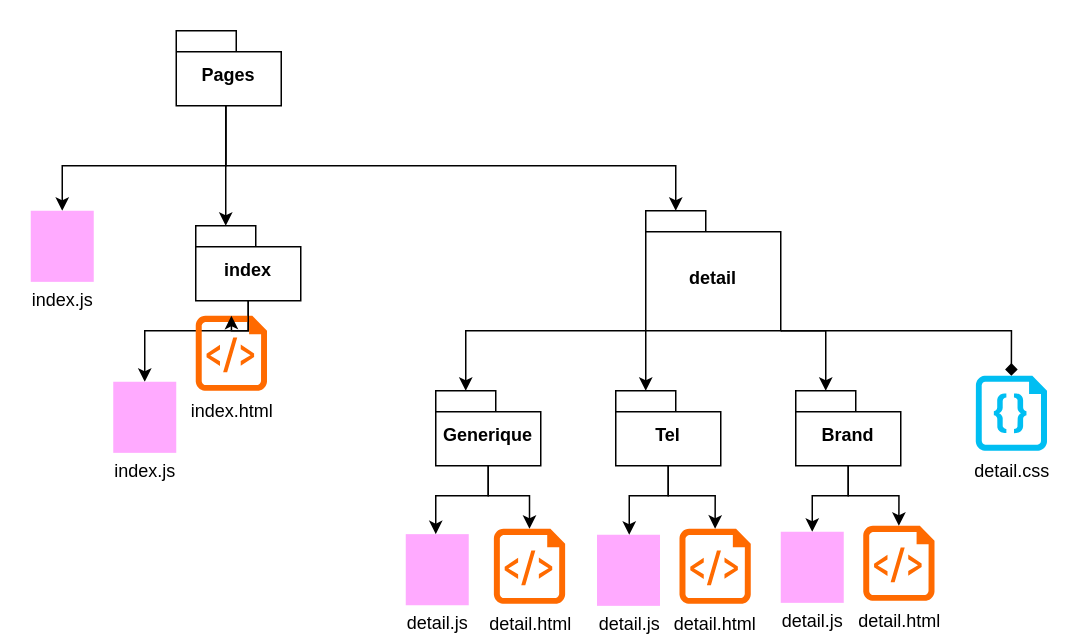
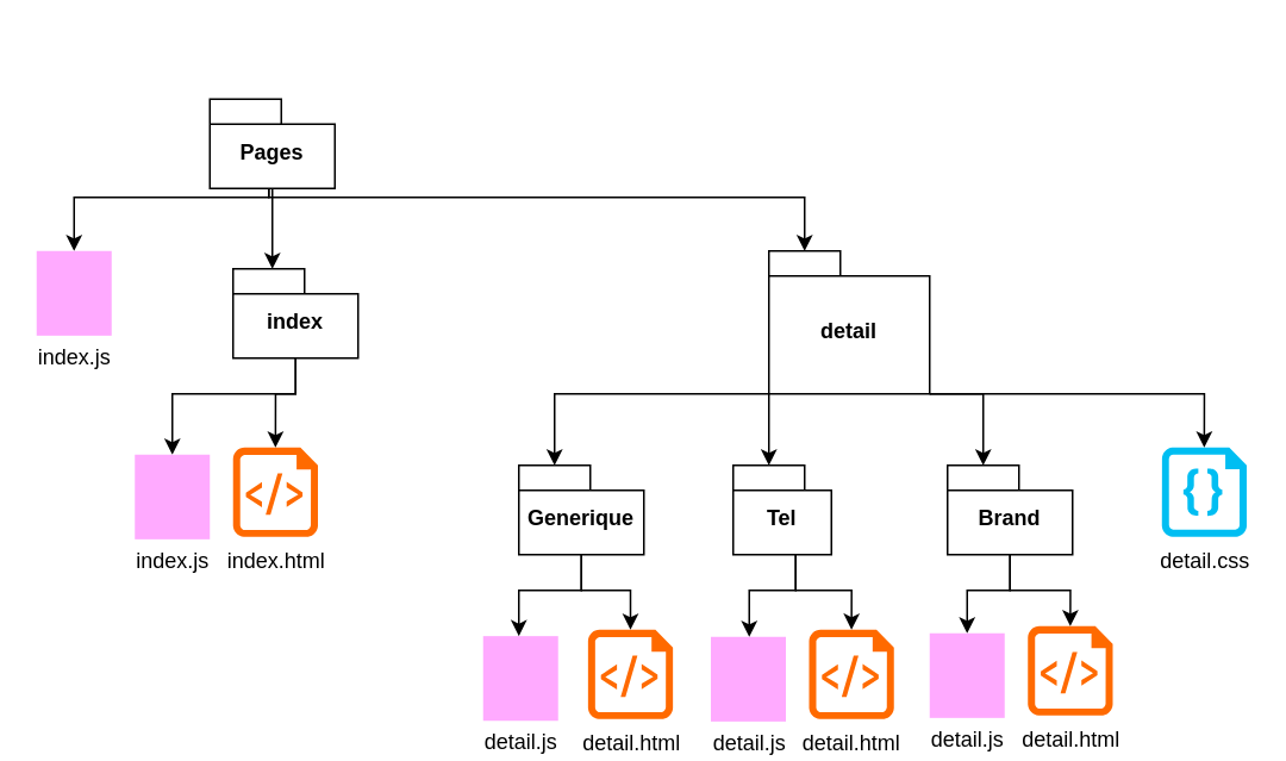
  <mxCell id="0" />
  <mxCell id="1" parent="0" />
  <mxCell id="2" value="" style="edgeStyle=orthogonalEdgeStyle;rounded=0;orthogonalLoop=1;jettySize=auto;html=1;" edge="1" parent="1" source="5" target="6"><mxGeometry relative="1" as="geometry"><Array as="points"><mxPoint x="150" y="110" /><mxPoint x="450" y="110" /></Array></mxGeometry></mxCell>
  <mxCell id="3" value="" style="edgeStyle=orthogonalEdgeStyle;rounded=0;orthogonalLoop=1;jettySize=auto;html=1;" edge="1" parent="1" source="5" target="8"><mxGeometry relative="1" as="geometry"><Array as="points"><mxPoint x="150" y="90" /><mxPoint x="150" y="90" /></Array></mxGeometry></mxCell>
  <mxCell id="4" style="edgeStyle=orthogonalEdgeStyle;rounded=0;orthogonalLoop=1;jettySize=auto;html=1;" edge="1" parent="1" source="5" target="11"><mxGeometry relative="1" as="geometry"><mxPoint x="361" y="150" as="targetPoint" /><Array as="points"><mxPoint x="150" y="110" /><mxPoint x="41" y="110" /></Array></mxGeometry></mxCell>
- <mxCell id="5" value="Pages" style="shape=folder;fontStyle=1;spacingTop=10;tabWidth=40;tabHeight=14;tabPosition=left;html=1;whiteSpace=wrap;" vertex="1" parent="1"><mxGeometry x="117" y="20" width="70" height="50" as="geometry" /></mxCell>
+ <mxCell id="5" value="Pages" style="shape=folder;fontStyle=1;spacingTop=10;tabWidth=40;tabHeight=14;tabPosition=left;html=1;whiteSpace=wrap;" vertex="1" parent="1"><mxGeometry x="117" y="55" width="70" height="50" as="geometry" /></mxCell>
  <mxCell id="6" value="detail" style="shape=folder;fontStyle=1;spacingTop=10;tabWidth=40;tabHeight=14;tabPosition=left;html=1;whiteSpace=wrap;" vertex="1" parent="1"><mxGeometry x="430" y="140" width="90" height="80" as="geometry" /></mxCell>
  <mxCell id="7" style="edgeStyle=orthogonalEdgeStyle;rounded=0;orthogonalLoop=1;jettySize=auto;html=1;" edge="1" parent="1" source="8" target="9"><mxGeometry relative="1" as="geometry"><Array as="points"><mxPoint x="165" y="220" /><mxPoint x="96" y="220" /></Array></mxGeometry></mxCell>
  <mxCell id="8" value="index" style="shape=folder;fontStyle=1;spacingTop=10;tabWidth=40;tabHeight=14;tabPosition=left;html=1;whiteSpace=wrap;" vertex="1" parent="1"><mxGeometry x="130" y="150" width="70" height="50" as="geometry" /></mxCell>
  <mxCell id="9" value="&lt;div&gt;&lt;br&gt;&lt;/div&gt;&lt;div&gt;&lt;br&gt;&lt;/div&gt;&lt;div&gt;&lt;br&gt;&lt;/div&gt;&lt;div&gt;&lt;br&gt;&lt;/div&gt;&lt;div&gt;&lt;br&gt;&lt;/div&gt;index.js" style="points=[];aspect=fixed;html=1;align=center;shadow=0;dashed=0;fillColor=#ffaaff;strokeColor=none;shape=mxgraph.alibaba_cloud.nodejs_performance_platform;" vertex="1" parent="1"><mxGeometry x="75" y="254" width="42" height="47.4" as="geometry" /></mxCell>
- <mxCell id="10" value="index.html" style="verticalLabelPosition=bottom;html=1;verticalAlign=top;align=center;strokeColor=none;fillColor=#FF6A00;shape=mxgraph.azure.script_file;pointerEvents=1;" vertex="1" parent="1"><mxGeometry x="130" y="210" width="47.5" height="50" as="geometry" /></mxCell>
+ <mxCell id="10" value="index.html" style="verticalLabelPosition=bottom;html=1;verticalAlign=top;align=center;strokeColor=none;fillColor=#FF6A00;shape=mxgraph.azure.script_file;pointerEvents=1;" vertex="1" parent="1"><mxGeometry x="130" y="250" width="47.5" height="50" as="geometry" /></mxCell>
  <mxCell id="11" value="&lt;div&gt;&lt;br&gt;&lt;/div&gt;&lt;div&gt;&lt;br&gt;&lt;/div&gt;&lt;div&gt;&lt;br&gt;&lt;/div&gt;&lt;div&gt;&lt;br&gt;&lt;/div&gt;&lt;div&gt;&lt;br&gt;&lt;/div&gt;index.js" style="points=[];aspect=fixed;html=1;align=center;shadow=0;dashed=0;fillColor=#ffaaff;strokeColor=none;shape=mxgraph.alibaba_cloud.nodejs_performance_platform;" vertex="1" parent="1"><mxGeometry x="20" y="140" width="42" height="47.4" as="geometry" /></mxCell>
  <mxCell id="12" style="edgeStyle=orthogonalEdgeStyle;rounded=0;orthogonalLoop=1;jettySize=auto;html=1;entryX=0.5;entryY=0;entryDx=0;entryDy=0;entryPerimeter=0;" edge="1" parent="1" source="8" target="10"><mxGeometry relative="1" as="geometry"><Array as="points"><mxPoint x="165" y="220" /><mxPoint x="154" y="220" /></Array></mxGeometry></mxCell>
  <mxCell id="13" value="&lt;div&gt;&lt;br&gt;&lt;/div&gt;&lt;div&gt;&lt;br&gt;&lt;/div&gt;&lt;div&gt;&lt;br&gt;&lt;/div&gt;&lt;div&gt;&lt;br&gt;&lt;/div&gt;&lt;div&gt;&lt;br&gt;&lt;/div&gt;detail.js" style="points=[];aspect=fixed;html=1;align=center;shadow=0;dashed=0;fillColor=#ffaaff;strokeColor=none;shape=mxgraph.alibaba_cloud.nodejs_performance_platform;" vertex="1" parent="1"><mxGeometry x="270" y="355.6" width="42" height="47.4" as="geometry" /></mxCell>
  <mxCell id="14" value="detail.html" style="verticalLabelPosition=bottom;html=1;verticalAlign=top;align=center;strokeColor=none;fillColor=#FF6A00;shape=mxgraph.azure.script_file;pointerEvents=1;" vertex="1" parent="1"><mxGeometry x="328.75" y="352" width="47.5" height="50" as="geometry" /></mxCell>
- <mxCell id="15" value="Tel" style="shape=folder;fontStyle=1;spacingTop=10;tabWidth=40;tabHeight=14;tabPosition=left;html=1;whiteSpace=wrap;" vertex="1" parent="1"><mxGeometry x="410" y="260" width="70" height="50" as="geometry" /></mxCell>
+ <mxCell id="15" value="Tel" style="shape=folder;fontStyle=1;spacingTop=10;tabWidth=40;tabHeight=14;tabPosition=left;html=1;whiteSpace=wrap;" vertex="1" parent="1"><mxGeometry x="410" y="260" width="55" height="50" as="geometry" /></mxCell>
  <mxCell id="16" style="edgeStyle=orthogonalEdgeStyle;rounded=0;orthogonalLoop=1;jettySize=auto;html=1;" edge="1" parent="1" source="17" target="13"><mxGeometry relative="1" as="geometry"><Array as="points"><mxPoint x="325" y="330" /><mxPoint x="290" y="330" /></Array></mxGeometry></mxCell>
  <mxCell id="17" value="Generique" style="shape=folder;fontStyle=1;spacingTop=10;tabWidth=40;tabHeight=14;tabPosition=left;html=1;whiteSpace=wrap;" vertex="1" parent="1"><mxGeometry x="290" y="260" width="70" height="50" as="geometry" /></mxCell>
  <mxCell id="18" style="edgeStyle=orthogonalEdgeStyle;rounded=0;orthogonalLoop=1;jettySize=auto;html=1;" edge="1" parent="1" source="19" target="25"><mxGeometry relative="1" as="geometry"><Array as="points"><mxPoint x="565" y="330" /><mxPoint x="541" y="330" /></Array></mxGeometry></mxCell>
  <mxCell id="19" value="Brand" style="shape=folder;fontStyle=1;spacingTop=10;tabWidth=40;tabHeight=14;tabPosition=left;html=1;whiteSpace=wrap;" vertex="1" parent="1"><mxGeometry x="530" y="260" width="70" height="50" as="geometry" /></mxCell>
  <mxCell id="20" style="edgeStyle=orthogonalEdgeStyle;rounded=0;orthogonalLoop=1;jettySize=auto;html=1;entryX=0;entryY=0;entryDx=20;entryDy=0;entryPerimeter=0;" edge="1" parent="1" source="6" target="17"><mxGeometry relative="1" as="geometry"><Array as="points"><mxPoint x="465" y="220" /><mxPoint x="310" y="220" /></Array></mxGeometry></mxCell>
  <mxCell id="21" style="edgeStyle=orthogonalEdgeStyle;rounded=0;orthogonalLoop=1;jettySize=auto;html=1;entryX=0;entryY=0;entryDx=20;entryDy=0;entryPerimeter=0;" edge="1" parent="1" source="6" target="15"><mxGeometry relative="1" as="geometry"><Array as="points"><mxPoint x="465" y="220" /><mxPoint x="430" y="220" /></Array></mxGeometry></mxCell>
  <mxCell id="22" style="edgeStyle=orthogonalEdgeStyle;rounded=0;orthogonalLoop=1;jettySize=auto;html=1;entryX=0;entryY=0;entryDx=20;entryDy=0;entryPerimeter=0;" edge="1" parent="1" source="6" target="19"><mxGeometry relative="1" as="geometry"><Array as="points"><mxPoint x="465" y="220" /><mxPoint x="550" y="220" /></Array></mxGeometry></mxCell>
  <mxCell id="23" value="&lt;div&gt;&lt;br&gt;&lt;/div&gt;&lt;div&gt;&lt;br&gt;&lt;/div&gt;&lt;div&gt;&lt;br&gt;&lt;/div&gt;&lt;div&gt;&lt;br&gt;&lt;/div&gt;&lt;div&gt;&lt;br&gt;&lt;/div&gt;detail.js" style="points=[];aspect=fixed;html=1;align=center;shadow=0;dashed=0;fillColor=#ffaaff;strokeColor=none;shape=mxgraph.alibaba_cloud.nodejs_performance_platform;" vertex="1" parent="1"><mxGeometry x="397.5" y="356" width="42" height="47.4" as="geometry" /></mxCell>
  <mxCell id="24" value="detail.html" style="verticalLabelPosition=bottom;html=1;verticalAlign=top;align=center;strokeColor=none;fillColor=#FF6A00;shape=mxgraph.azure.script_file;pointerEvents=1;" vertex="1" parent="1"><mxGeometry x="452.5" y="352" width="47.5" height="50" as="geometry" /></mxCell>
  <mxCell id="25" value="&lt;div&gt;&lt;br&gt;&lt;/div&gt;&lt;div&gt;&lt;br&gt;&lt;/div&gt;&lt;div&gt;&lt;br&gt;&lt;/div&gt;&lt;div&gt;&lt;br&gt;&lt;/div&gt;&lt;div&gt;&lt;br&gt;&lt;/div&gt;detail.js" style="points=[];aspect=fixed;html=1;align=center;shadow=0;dashed=0;fillColor=#ffaaff;strokeColor=none;shape=mxgraph.alibaba_cloud.nodejs_performance_platform;" vertex="1" parent="1"><mxGeometry x="520" y="354" width="42" height="47.4" as="geometry" /></mxCell>
  <mxCell id="26" value="detail.html" style="verticalLabelPosition=bottom;html=1;verticalAlign=top;align=center;strokeColor=none;fillColor=#FF6A00;shape=mxgraph.azure.script_file;pointerEvents=1;" vertex="1" parent="1"><mxGeometry x="575" y="350" width="47.5" height="50" as="geometry" /></mxCell>
  <mxCell id="27" value="detail.css" style="verticalLabelPosition=bottom;html=1;verticalAlign=top;align=center;strokeColor=none;fillColor=#00BEF2;shape=mxgraph.azure.code_file;pointerEvents=1;" vertex="1" parent="1"><mxGeometry x="650" y="250" width="47.5" height="50" as="geometry" /></mxCell>
- <mxCell id="28" style="edgeStyle=orthogonalEdgeStyle;rounded=0;orthogonalLoop=1;jettySize=auto;html=1;entryX=0.5;entryY=0;entryDx=0;entryDy=0;entryPerimeter=0;endArrow=diamond;" edge="1" parent="1" source="6" target="27"><mxGeometry relative="1" as="geometry"><Array as="points"><mxPoint x="465" y="220" /><mxPoint x="674" y="220" /></Array></mxGeometry></mxCell>
+ <mxCell id="28" style="edgeStyle=orthogonalEdgeStyle;rounded=0;orthogonalLoop=1;jettySize=auto;html=1;entryX=0.5;entryY=0;entryDx=0;entryDy=0;entryPerimeter=0;" edge="1" parent="1" source="6" target="27"><mxGeometry relative="1" as="geometry"><Array as="points"><mxPoint x="465" y="220" /><mxPoint x="674" y="220" /></Array></mxGeometry></mxCell>
  <mxCell id="29" style="edgeStyle=orthogonalEdgeStyle;rounded=0;orthogonalLoop=1;jettySize=auto;html=1;entryX=0.5;entryY=0;entryDx=0;entryDy=0;entryPerimeter=0;" edge="1" parent="1" source="17" target="14"><mxGeometry relative="1" as="geometry"><Array as="points"><mxPoint x="325" y="330" /><mxPoint x="353" y="330" /></Array></mxGeometry></mxCell>
  <mxCell id="30" style="edgeStyle=orthogonalEdgeStyle;rounded=0;orthogonalLoop=1;jettySize=auto;html=1;entryX=0.5;entryY=0;entryDx=0;entryDy=0;entryPerimeter=0;" edge="1" parent="1" source="15" target="24"><mxGeometry relative="1" as="geometry"><Array as="points"><mxPoint x="445" y="330" /><mxPoint x="476" y="330" /></Array></mxGeometry></mxCell>
  <mxCell id="31" style="edgeStyle=orthogonalEdgeStyle;rounded=0;orthogonalLoop=1;jettySize=auto;html=1;" edge="1" parent="1" source="15" target="23"><mxGeometry relative="1" as="geometry"><Array as="points"><mxPoint x="445" y="330" /><mxPoint x="419" y="330" /></Array></mxGeometry></mxCell>
  <mxCell id="32" style="edgeStyle=orthogonalEdgeStyle;rounded=0;orthogonalLoop=1;jettySize=auto;html=1;entryX=0.5;entryY=0;entryDx=0;entryDy=0;entryPerimeter=0;" edge="1" parent="1" source="19" target="26"><mxGeometry relative="1" as="geometry" /></mxCell>
